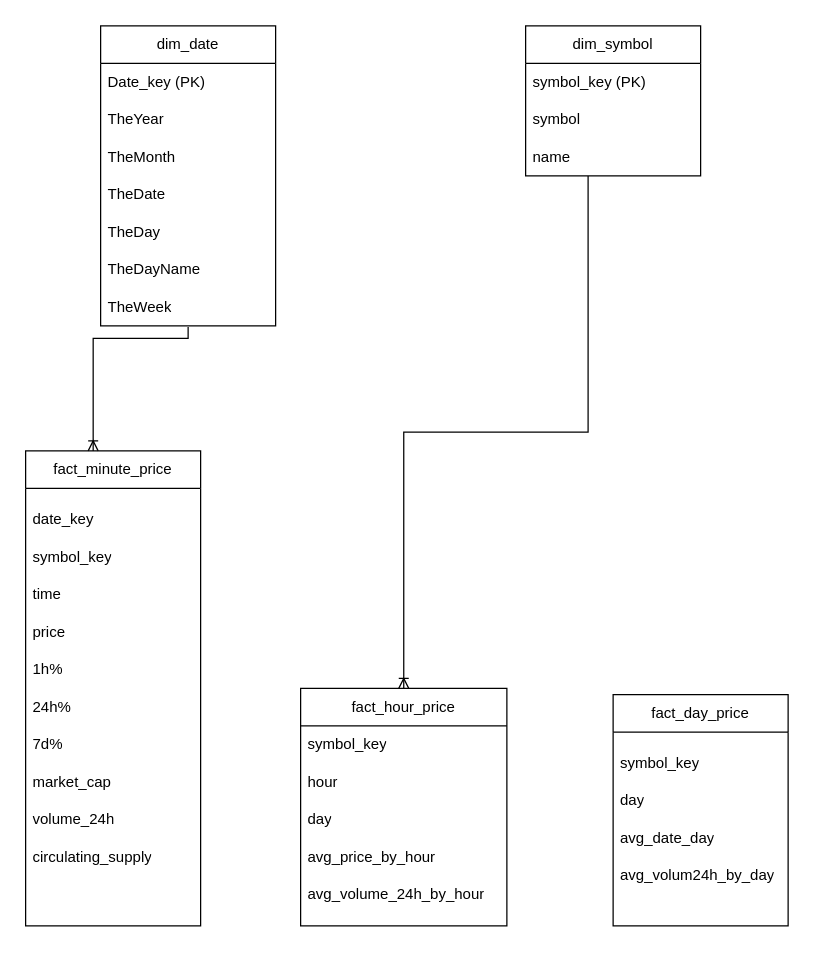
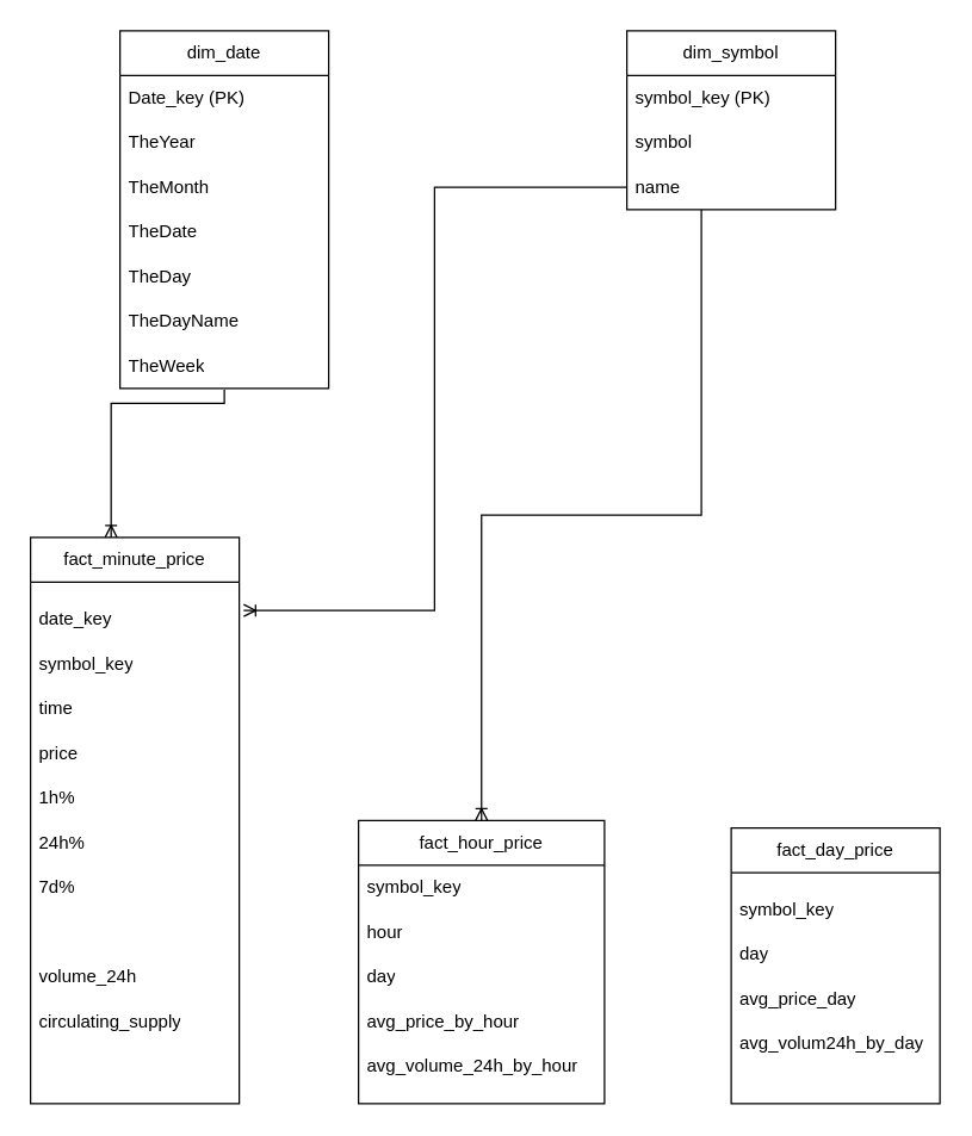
  <mxCell id="0" />
  <mxCell id="1" parent="0" />
  <mxCell id="2" value="dim_date" style="swimlane;fontStyle=0;childLayout=stackLayout;horizontal=1;startSize=30;horizontalStack=0;resizeParent=1;resizeParentMax=0;resizeLast=0;collapsible=1;marginBottom=0;whiteSpace=wrap;html=1;" parent="1" vertex="1"><mxGeometry x="80" y="20" width="140" height="240" as="geometry" /></mxCell>
  <mxCell id="3" value="Date_key (PK)" style="text;strokeColor=none;fillColor=none;align=left;verticalAlign=middle;spacingLeft=4;spacingRight=4;overflow=hidden;points=[[0,0.5],[1,0.5]];portConstraint=eastwest;rotatable=0;whiteSpace=wrap;html=1;" parent="2" vertex="1"><mxGeometry y="30" width="140" height="30" as="geometry" /></mxCell>
  <mxCell id="4" value="TheYear" style="text;strokeColor=none;fillColor=none;align=left;verticalAlign=middle;spacingLeft=4;spacingRight=4;overflow=hidden;points=[[0,0.5],[1,0.5]];portConstraint=eastwest;rotatable=0;whiteSpace=wrap;html=1;" parent="2" vertex="1"><mxGeometry y="60" width="140" height="30" as="geometry" /></mxCell>
  <mxCell id="5" value="TheMonth" style="text;strokeColor=none;fillColor=none;align=left;verticalAlign=middle;spacingLeft=4;spacingRight=4;overflow=hidden;points=[[0,0.5],[1,0.5]];portConstraint=eastwest;rotatable=0;whiteSpace=wrap;html=1;" parent="2" vertex="1"><mxGeometry y="90" width="140" height="30" as="geometry" /></mxCell>
  <mxCell id="6" value="TheDate" style="text;strokeColor=none;fillColor=none;align=left;verticalAlign=middle;spacingLeft=4;spacingRight=4;overflow=hidden;points=[[0,0.5],[1,0.5]];portConstraint=eastwest;rotatable=0;whiteSpace=wrap;html=1;" parent="2" vertex="1"><mxGeometry y="120" width="140" height="30" as="geometry" /></mxCell>
  <mxCell id="7" value="TheDay" style="text;strokeColor=none;fillColor=none;align=left;verticalAlign=middle;spacingLeft=4;spacingRight=4;overflow=hidden;points=[[0,0.5],[1,0.5]];portConstraint=eastwest;rotatable=0;whiteSpace=wrap;html=1;" parent="2" vertex="1"><mxGeometry y="150" width="140" height="30" as="geometry" /></mxCell>
  <mxCell id="8" value="TheDayName" style="text;strokeColor=none;fillColor=none;align=left;verticalAlign=middle;spacingLeft=4;spacingRight=4;overflow=hidden;points=[[0,0.5],[1,0.5]];portConstraint=eastwest;rotatable=0;whiteSpace=wrap;html=1;" parent="2" vertex="1"><mxGeometry y="180" width="140" height="30" as="geometry" /></mxCell>
  <mxCell id="9" value="TheWeek" style="text;strokeColor=none;fillColor=none;align=left;verticalAlign=middle;spacingLeft=4;spacingRight=4;overflow=hidden;points=[[0,0.5],[1,0.5]];portConstraint=eastwest;rotatable=0;whiteSpace=wrap;html=1;" parent="2" vertex="1"><mxGeometry y="210" width="140" height="30" as="geometry" /></mxCell>
  <mxCell id="10" value="dim_symbol" style="swimlane;fontStyle=0;childLayout=stackLayout;horizontal=1;startSize=30;horizontalStack=0;resizeParent=1;resizeParentMax=0;resizeLast=0;collapsible=1;marginBottom=0;whiteSpace=wrap;html=1;" parent="1" vertex="1"><mxGeometry x="420" y="20" width="140" height="120" as="geometry" /></mxCell>
  <mxCell id="11" value="symbol_key (PK)" style="text;strokeColor=none;fillColor=none;align=left;verticalAlign=middle;spacingLeft=4;spacingRight=4;overflow=hidden;points=[[0,0.5],[1,0.5]];portConstraint=eastwest;rotatable=0;whiteSpace=wrap;html=1;" parent="10" vertex="1"><mxGeometry y="30" width="140" height="30" as="geometry" /></mxCell>
  <mxCell id="12" value="symbol" style="text;strokeColor=none;fillColor=none;align=left;verticalAlign=middle;spacingLeft=4;spacingRight=4;overflow=hidden;points=[[0,0.5],[1,0.5]];portConstraint=eastwest;rotatable=0;whiteSpace=wrap;html=1;" parent="10" vertex="1"><mxGeometry y="60" width="140" height="30" as="geometry" /></mxCell>
  <mxCell id="13" value="name" style="text;strokeColor=none;fillColor=none;align=left;verticalAlign=middle;spacingLeft=4;spacingRight=4;overflow=hidden;points=[[0,0.5],[1,0.5]];portConstraint=eastwest;rotatable=0;whiteSpace=wrap;html=1;" parent="10" vertex="1"><mxGeometry y="90" width="140" height="30" as="geometry" /></mxCell>
  <mxCell id="14" value="24h%" style="text;strokeColor=none;fillColor=none;align=left;verticalAlign=middle;spacingLeft=4;spacingRight=4;overflow=hidden;points=[[0,0.5],[1,0.5]];portConstraint=eastwest;rotatable=0;whiteSpace=wrap;html=1;" parent="1" vertex="1"><mxGeometry x="20" y="550" width="140" height="30" as="geometry" /></mxCell>
  <mxCell id="15" value="1h%" style="text;strokeColor=none;fillColor=none;align=left;verticalAlign=middle;spacingLeft=4;spacingRight=4;overflow=hidden;points=[[0,0.5],[1,0.5]];portConstraint=eastwest;rotatable=0;whiteSpace=wrap;html=1;" parent="1" vertex="1"><mxGeometry x="20" y="520" width="140" height="30" as="geometry" /></mxCell>
  <mxCell id="16" value="price" style="text;strokeColor=none;fillColor=none;align=left;verticalAlign=middle;spacingLeft=4;spacingRight=4;overflow=hidden;points=[[0,0.5],[1,0.5]];portConstraint=eastwest;rotatable=0;whiteSpace=wrap;html=1;" parent="1" vertex="1"><mxGeometry x="20" y="490" width="140" height="30" as="geometry" /></mxCell>
  <mxCell id="17" value="time" style="text;strokeColor=none;fillColor=none;align=left;verticalAlign=middle;spacingLeft=4;spacingRight=4;overflow=hidden;points=[[0,0.5],[1,0.5]];portConstraint=eastwest;rotatable=0;whiteSpace=wrap;html=1;" parent="1" vertex="1"><mxGeometry x="20" y="460" width="140" height="30" as="geometry" /></mxCell>
  <mxCell id="18" value="symbol_key" style="text;strokeColor=none;fillColor=none;align=left;verticalAlign=middle;spacingLeft=4;spacingRight=4;overflow=hidden;points=[[0,0.5],[1,0.5]];portConstraint=eastwest;rotatable=0;whiteSpace=wrap;html=1;" parent="1" vertex="1"><mxGeometry x="20" y="430" width="140" height="30" as="geometry" /></mxCell>
  <mxCell id="19" value="date_key&amp;nbsp;" style="text;strokeColor=none;fillColor=none;align=left;verticalAlign=middle;spacingLeft=4;spacingRight=4;overflow=hidden;points=[[0,0.5],[1,0.5]];portConstraint=eastwest;rotatable=0;whiteSpace=wrap;html=1;" parent="1" vertex="1"><mxGeometry x="20" y="400" width="140" height="30" as="geometry" /></mxCell>
  <mxCell id="20" value="fact_minute_price" style="swimlane;fontStyle=0;childLayout=stackLayout;horizontal=1;startSize=30;horizontalStack=0;resizeParent=1;resizeParentMax=0;resizeLast=0;collapsible=1;marginBottom=0;whiteSpace=wrap;html=1;" parent="1" vertex="1"><mxGeometry x="20" y="360" width="140" height="380" as="geometry" /></mxCell>
  <mxCell id="21" value="circulating_supply" style="text;strokeColor=none;fillColor=none;align=left;verticalAlign=middle;spacingLeft=4;spacingRight=4;overflow=hidden;points=[[0,0.5],[1,0.5]];portConstraint=eastwest;rotatable=0;whiteSpace=wrap;html=1;" parent="1" vertex="1"><mxGeometry x="20" y="670" width="140" height="30" as="geometry" /></mxCell>
  <mxCell id="22" value="volume_24h" style="text;strokeColor=none;fillColor=none;align=left;verticalAlign=middle;spacingLeft=4;spacingRight=4;overflow=hidden;points=[[0,0.5],[1,0.5]];portConstraint=eastwest;rotatable=0;whiteSpace=wrap;html=1;" parent="1" vertex="1"><mxGeometry x="20" y="640" width="140" height="30" as="geometry" /></mxCell>
- <mxCell id="23" value="market_cap" style="text;strokeColor=none;fillColor=none;align=left;verticalAlign=middle;spacingLeft=4;spacingRight=4;overflow=hidden;points=[[0,0.5],[1,0.5]];portConstraint=eastwest;rotatable=0;whiteSpace=wrap;html=1;" parent="1" vertex="1"><mxGeometry x="20" y="610" width="140" height="30" as="geometry" /></mxCell>
  <mxCell id="24" value="7d%" style="text;strokeColor=none;fillColor=none;align=left;verticalAlign=middle;spacingLeft=4;spacingRight=4;overflow=hidden;points=[[0,0.5],[1,0.5]];portConstraint=eastwest;rotatable=0;whiteSpace=wrap;html=1;" parent="1" vertex="1"><mxGeometry x="20" y="580" width="140" height="30" as="geometry" /></mxCell>
  <mxCell id="25" value="avg_volum24h_by_day" style="text;strokeColor=none;fillColor=none;align=left;verticalAlign=middle;spacingLeft=4;spacingRight=4;overflow=hidden;points=[[0,0.5],[1,0.5]];portConstraint=eastwest;rotatable=0;whiteSpace=wrap;html=1;" parent="1" vertex="1"><mxGeometry x="490" y="685" width="140" height="30" as="geometry" /></mxCell>
  <mxCell id="26" value="avg_volume_24h_by_hour" style="text;strokeColor=none;fillColor=none;align=left;verticalAlign=middle;spacingLeft=4;spacingRight=4;overflow=hidden;points=[[0,0.5],[1,0.5]];portConstraint=eastwest;rotatable=0;whiteSpace=wrap;html=1;" parent="1" vertex="1"><mxGeometry x="240" y="700" width="165" height="30" as="geometry" /></mxCell>
  <mxCell id="27" value="avg_price_by_hour" style="text;strokeColor=none;fillColor=none;align=left;verticalAlign=middle;spacingLeft=4;spacingRight=4;overflow=hidden;points=[[0,0.5],[1,0.5]];portConstraint=eastwest;rotatable=0;whiteSpace=wrap;html=1;" parent="1" vertex="1"><mxGeometry x="240" y="670" width="165" height="30" as="geometry" /></mxCell>
  <mxCell id="28" value="day" style="text;strokeColor=none;fillColor=none;align=left;verticalAlign=middle;spacingLeft=4;spacingRight=4;overflow=hidden;points=[[0,0.5],[1,0.5]];portConstraint=eastwest;rotatable=0;whiteSpace=wrap;html=1;" parent="1" vertex="1"><mxGeometry x="240" y="640" width="140" height="30" as="geometry" /></mxCell>
  <mxCell id="29" value="hour" style="text;strokeColor=none;fillColor=none;align=left;verticalAlign=middle;spacingLeft=4;spacingRight=4;overflow=hidden;points=[[0,0.5],[1,0.5]];portConstraint=eastwest;rotatable=0;whiteSpace=wrap;html=1;" parent="1" vertex="1"><mxGeometry x="240" y="610" width="140" height="30" as="geometry" /></mxCell>
  <mxCell id="30" value="symbol_key" style="text;strokeColor=none;fillColor=none;align=left;verticalAlign=middle;spacingLeft=4;spacingRight=4;overflow=hidden;points=[[0,0.5],[1,0.5]];portConstraint=eastwest;rotatable=0;whiteSpace=wrap;html=1;" parent="1" vertex="1"><mxGeometry x="240" y="580" width="140" height="30" as="geometry" /></mxCell>
  <mxCell id="31" value="fact_hour_price" style="swimlane;fontStyle=0;childLayout=stackLayout;horizontal=1;startSize=30;horizontalStack=0;resizeParent=1;resizeParentMax=0;resizeLast=0;collapsible=1;marginBottom=0;whiteSpace=wrap;html=1;" parent="1" vertex="1"><mxGeometry x="240" y="550" width="165" height="190" as="geometry" /></mxCell>
  <mxCell id="32" value="fact_day_price" style="swimlane;fontStyle=0;childLayout=stackLayout;horizontal=1;startSize=30;horizontalStack=0;resizeParent=1;resizeParentMax=0;resizeLast=0;collapsible=1;marginBottom=0;whiteSpace=wrap;html=1;" parent="1" vertex="1"><mxGeometry x="490" y="555" width="140" height="185" as="geometry" /></mxCell>
  <mxCell id="33" value="symbol_key" style="text;strokeColor=none;fillColor=none;align=left;verticalAlign=middle;spacingLeft=4;spacingRight=4;overflow=hidden;points=[[0,0.5],[1,0.5]];portConstraint=eastwest;rotatable=0;whiteSpace=wrap;html=1;" parent="1" vertex="1"><mxGeometry x="490" y="595" width="140" height="30" as="geometry" /></mxCell>
  <mxCell id="34" value="day" style="text;strokeColor=none;fillColor=none;align=left;verticalAlign=middle;spacingLeft=4;spacingRight=4;overflow=hidden;points=[[0,0.5],[1,0.5]];portConstraint=eastwest;rotatable=0;whiteSpace=wrap;html=1;" parent="1" vertex="1"><mxGeometry x="490" y="625" width="140" height="30" as="geometry" /></mxCell>
- <mxCell id="35" value="avg_date_day" style="text;strokeColor=none;fillColor=none;align=left;verticalAlign=middle;spacingLeft=4;spacingRight=4;overflow=hidden;points=[[0,0.5],[1,0.5]];portConstraint=eastwest;rotatable=0;whiteSpace=wrap;html=1;" parent="1" vertex="1"><mxGeometry x="490" y="655" width="140" height="30" as="geometry" /></mxCell>
+ <mxCell id="35" value="avg_price_day" style="text;strokeColor=none;fillColor=none;align=left;verticalAlign=middle;spacingLeft=4;spacingRight=4;overflow=hidden;points=[[0,0.5],[1,0.5]];portConstraint=eastwest;rotatable=0;whiteSpace=wrap;html=1;" parent="1" vertex="1"><mxGeometry x="490" y="655" width="140" height="30" as="geometry" /></mxCell>
  <mxCell id="36" value="" style="edgeStyle=elbowEdgeStyle;fontSize=12;html=1;endArrow=ERoneToMany;rounded=0;elbow=vertical;exitX=0.5;exitY=1.033;exitDx=0;exitDy=0;exitPerimeter=0;entryX=0.386;entryY=0;entryDx=0;entryDy=0;entryPerimeter=0;" parent="1" source="9" target="20" edge="1"><mxGeometry width="100" height="100" relative="1" as="geometry"><mxPoint x="310" y="500" as="sourcePoint" /><mxPoint x="410" y="400" as="targetPoint" /><Array as="points"><mxPoint x="110" y="270" /><mxPoint x="120" y="290" /></Array></mxGeometry></mxCell>
+ <mxCell id="37" value="" style="edgeStyle=elbowEdgeStyle;fontSize=12;html=1;endArrow=ERoneToMany;rounded=0;entryX=1.021;entryY=0.3;entryDx=0;entryDy=0;entryPerimeter=0;" parent="1" source="13" target="19" edge="1"><mxGeometry width="100" height="100" relative="1" as="geometry"><mxPoint x="380" y="490" as="sourcePoint" /><mxPoint x="480" y="390" as="targetPoint" /></mxGeometry></mxCell>
  <mxCell id="38" value="" style="edgeStyle=elbowEdgeStyle;fontSize=12;html=1;endArrow=ERoneToMany;rounded=0;elbow=vertical;exitX=0.357;exitY=1;exitDx=0;exitDy=0;exitPerimeter=0;entryX=0.5;entryY=0;entryDx=0;entryDy=0;" parent="1" source="13" target="31" edge="1"><mxGeometry width="100" height="100" relative="1" as="geometry"><mxPoint x="380" y="490" as="sourcePoint" /><mxPoint x="480" y="390" as="targetPoint" /></mxGeometry></mxCell>
